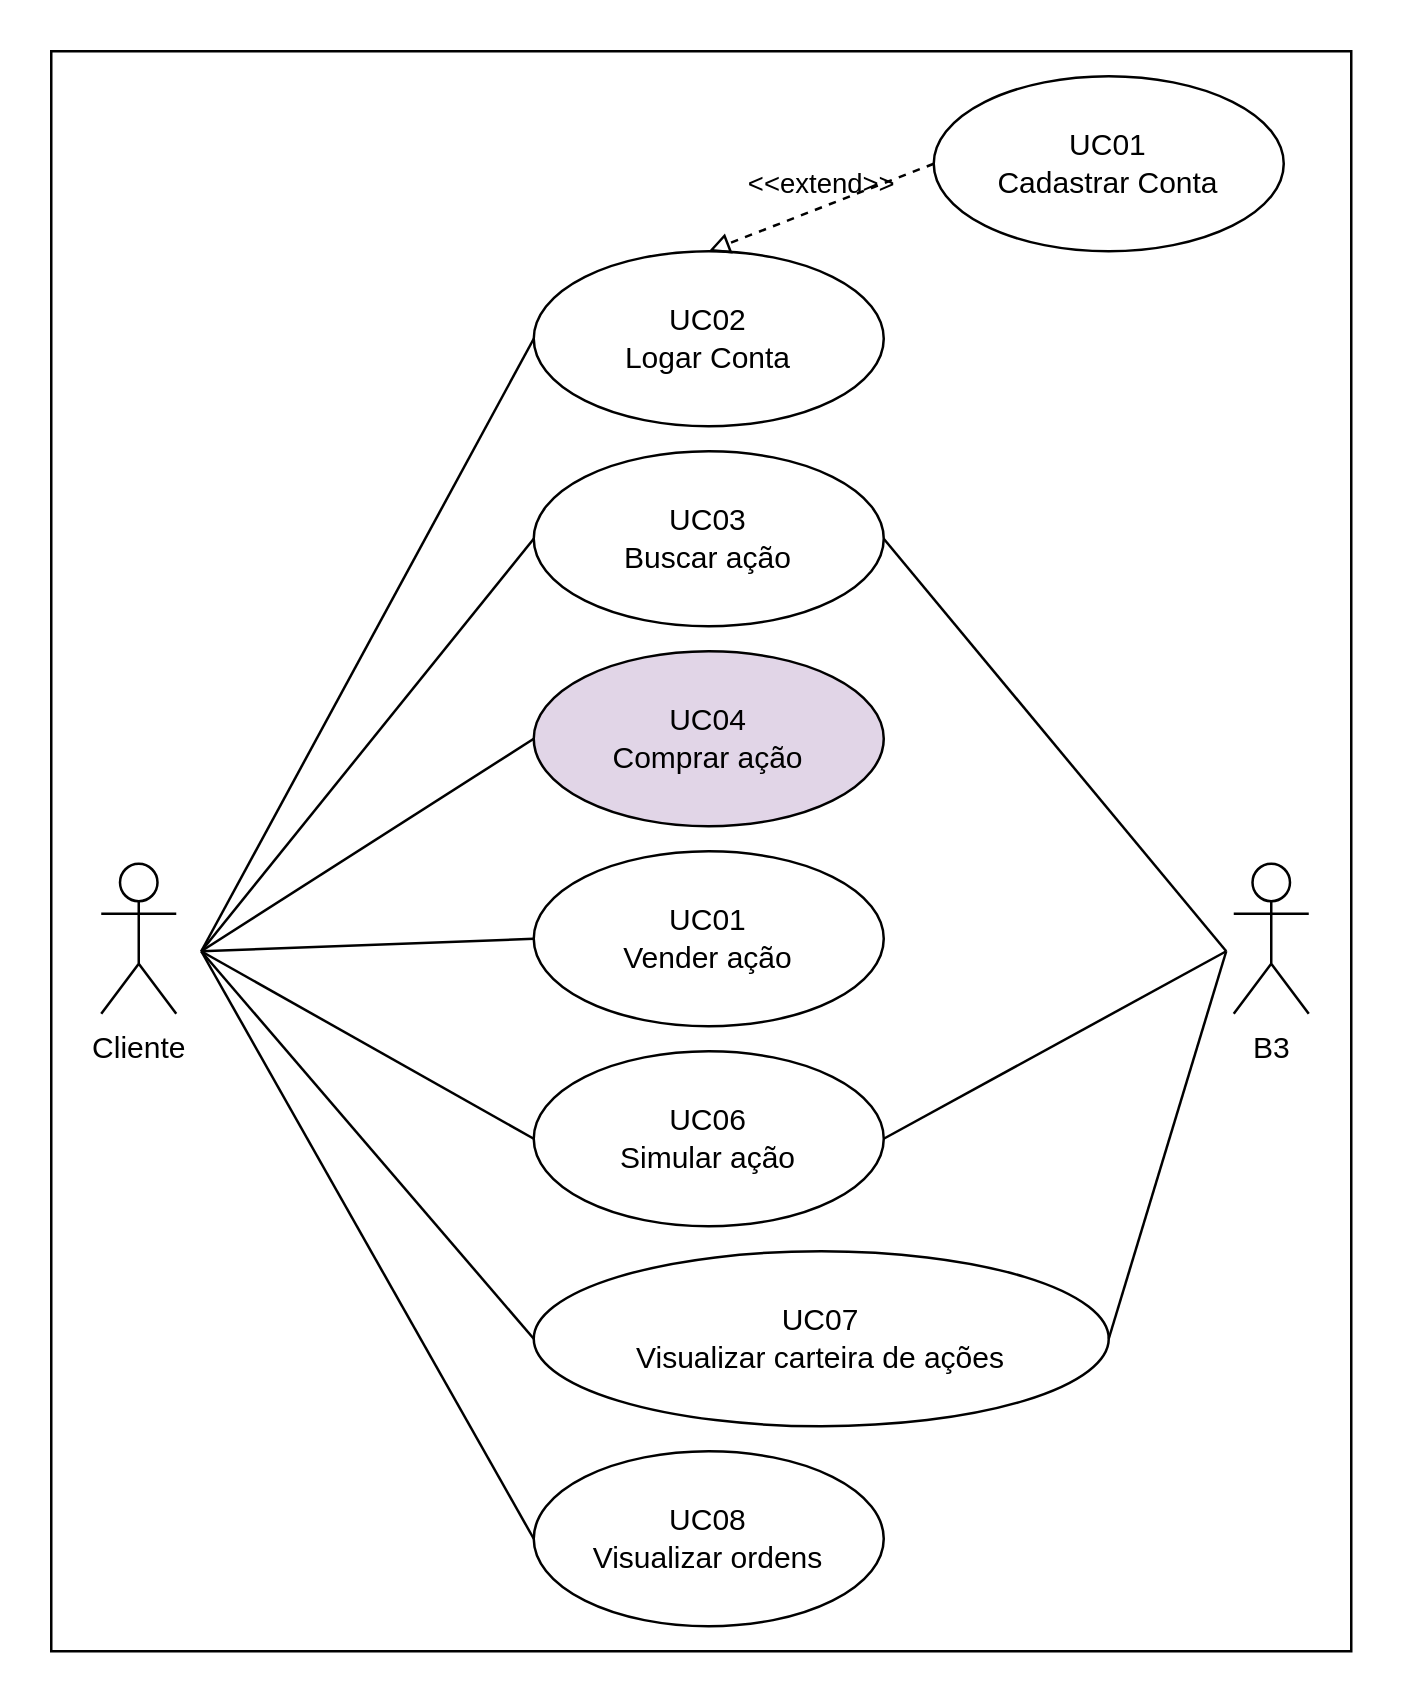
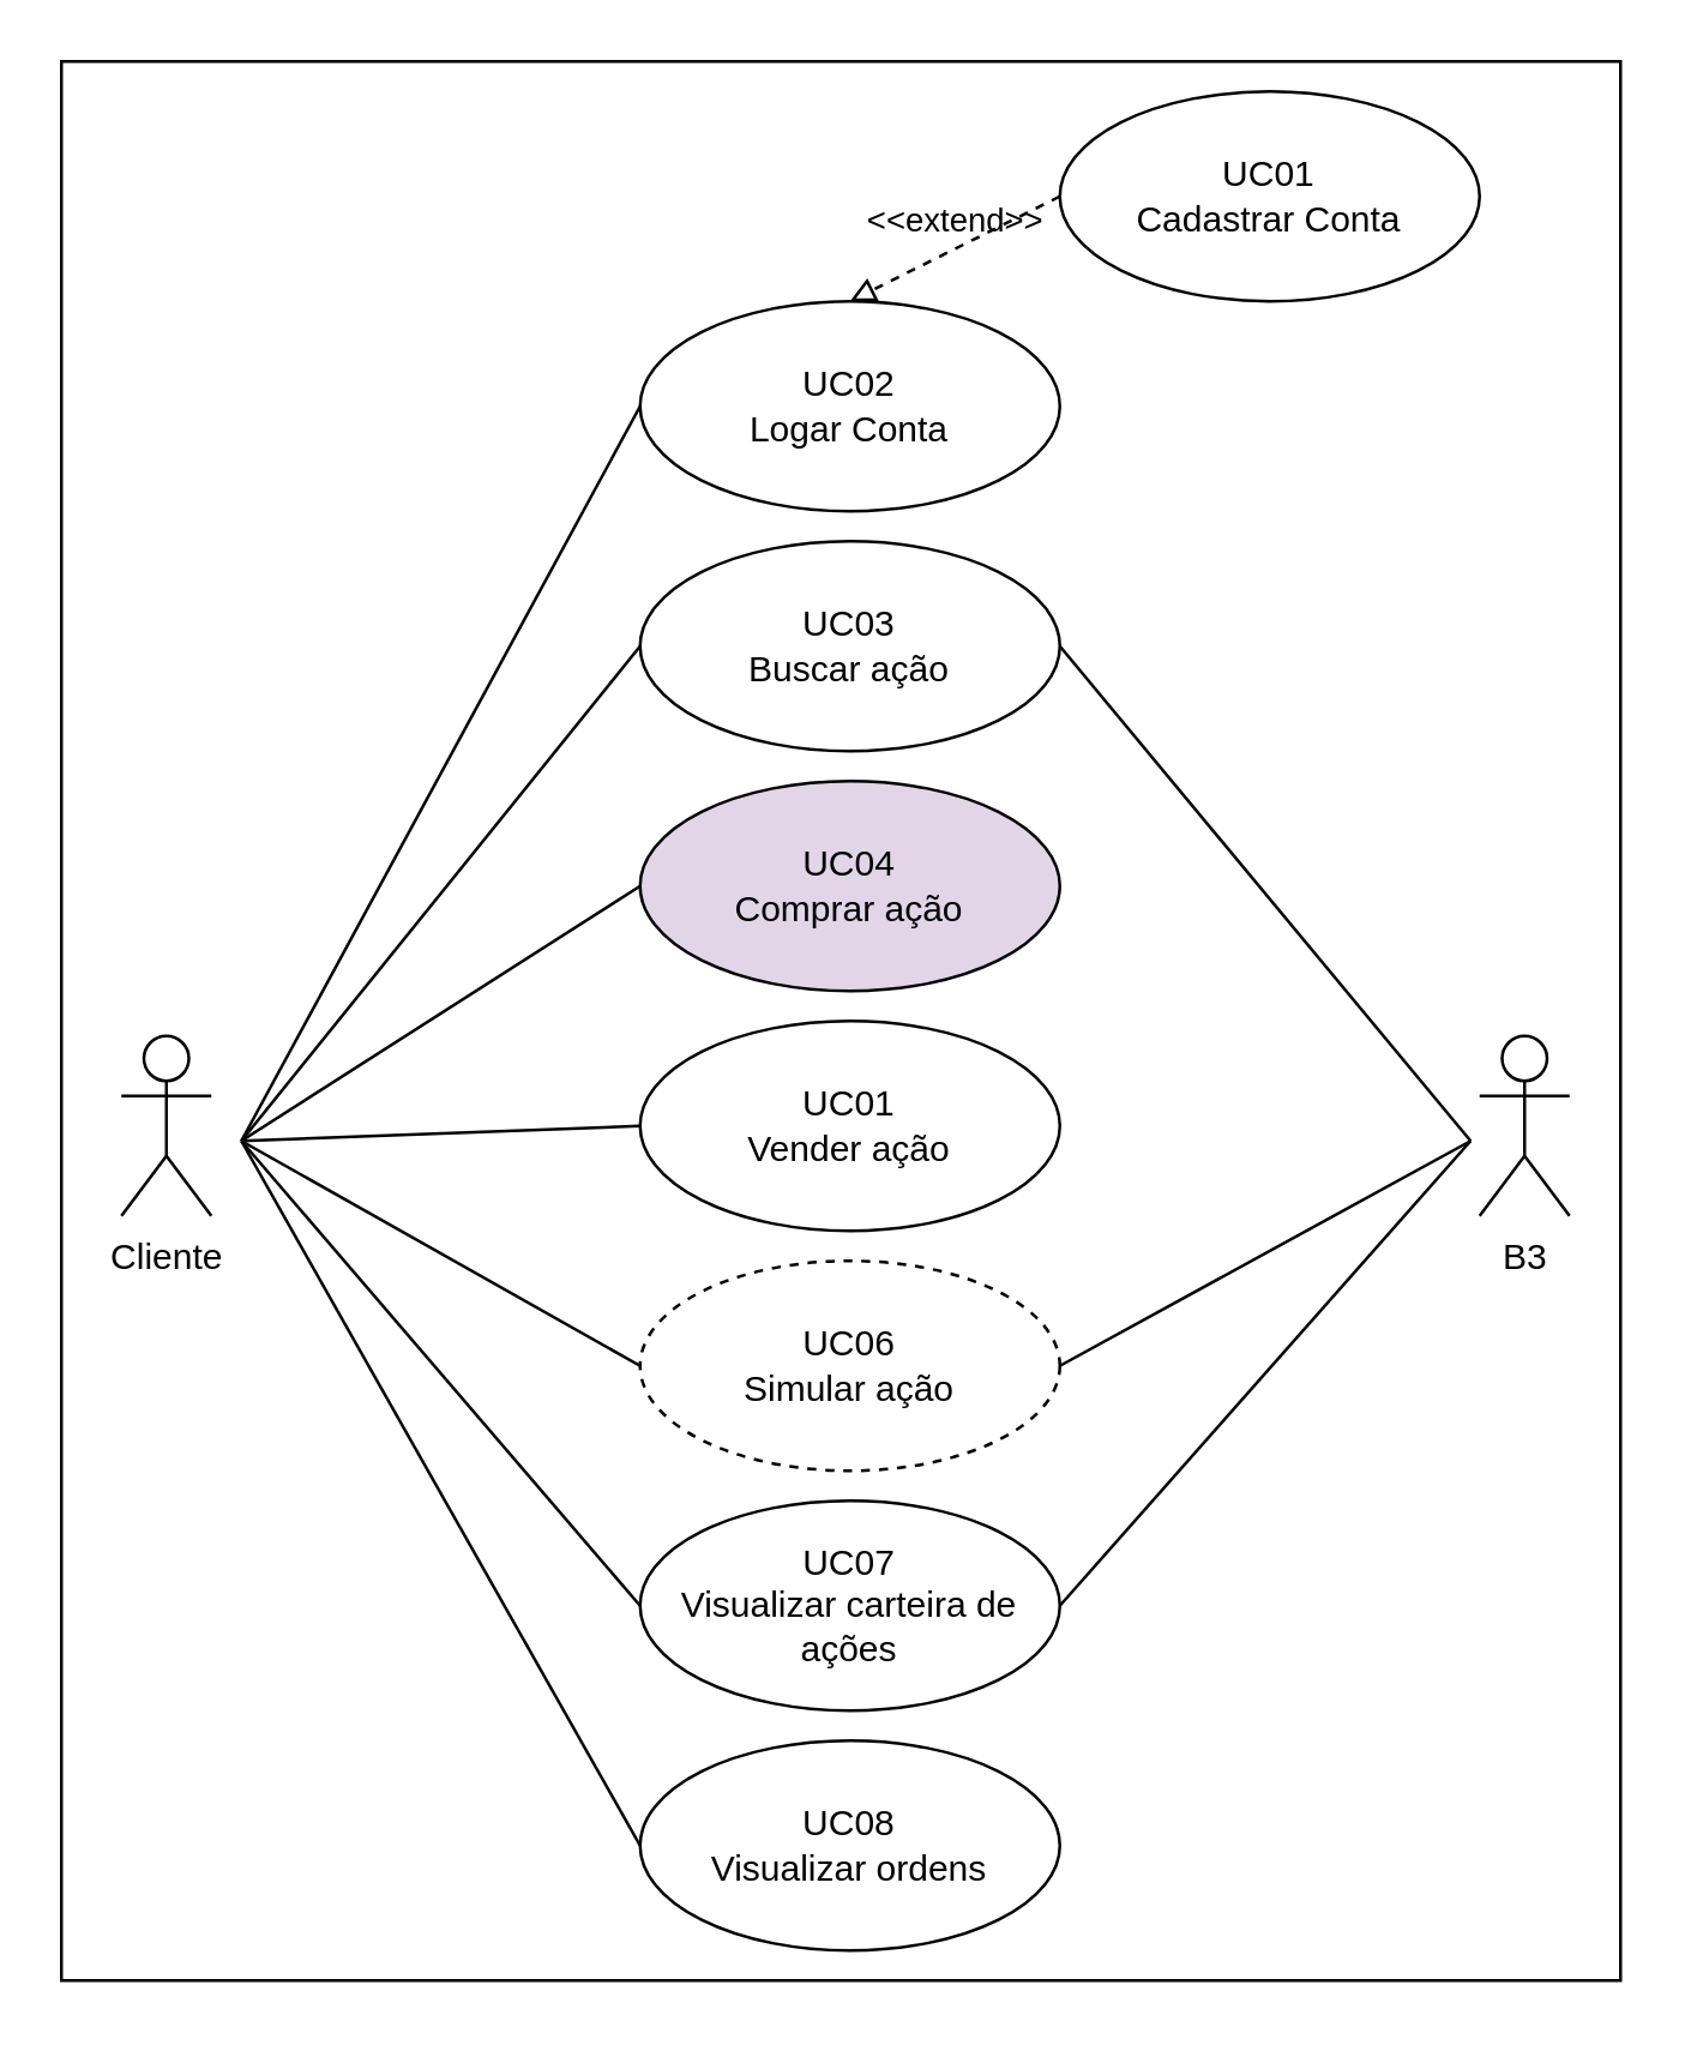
  <mxCell id="0" />
  <mxCell id="1" parent="0" />
  <mxCell id="2" value="" style="rounded=0;whiteSpace=wrap;html=1;" vertex="1" parent="1"><mxGeometry x="20" width="520" height="640" as="geometry" y="20" /></mxCell>
  <mxCell id="3" value="Cliente" style="shape=umlActor;verticalLabelPosition=bottom;verticalAlign=top;html=1;" parent="1" vertex="1"><mxGeometry x="40" y="345" width="30" height="60" as="geometry" /></mxCell>
- <mxCell id="4" value="UC01&lt;br&gt;&lt;div&gt;Cadastrar Conta&lt;/div&gt;" style="ellipse;whiteSpace=wrap;html=1;" vertex="1" parent="1"><mxGeometry x="373" y="30" width="140" height="70" as="geometry" /></mxCell>
+ <mxCell id="4" value="UC01&lt;br&gt;&lt;div&gt;Cadastrar Conta&lt;/div&gt;" style="ellipse;whiteSpace=wrap;html=1;" vertex="1" parent="1"><mxGeometry x="353" y="30" width="140" height="70" as="geometry" /></mxCell>
  <mxCell id="5" value="UC02&lt;br&gt;Logar Conta" style="ellipse;whiteSpace=wrap;html=1;" vertex="1" parent="1"><mxGeometry x="213" y="100" width="140" height="70" as="geometry" /></mxCell>
  <mxCell id="6" value="&lt;div&gt;UC03&lt;/div&gt;Buscar ação" style="ellipse;whiteSpace=wrap;html=1;" vertex="1" parent="1"><mxGeometry x="213" y="180" width="140" height="70" as="geometry" /></mxCell>
  <mxCell id="7" value="&lt;div&gt;UC04&lt;/div&gt;Comprar ação&lt;div&gt;&lt;/div&gt;" style="ellipse;whiteSpace=wrap;html=1;fillColor=#e1d5e7;" vertex="1" parent="1"><mxGeometry x="213" y="260" width="140" height="70" as="geometry" /></mxCell>
  <mxCell id="8" value="UC01&lt;div&gt;Vender ação&lt;/div&gt;&lt;div&gt;&lt;/div&gt;&lt;div&gt;&lt;/div&gt;" style="ellipse;whiteSpace=wrap;html=1;" vertex="1" parent="1"><mxGeometry x="213" y="340" width="140" height="70" as="geometry" /></mxCell>
- <mxCell id="9" value="UC06&lt;div&gt;Simular ação&lt;/div&gt;&lt;div&gt;&lt;/div&gt;&lt;div&gt;&lt;/div&gt;" style="ellipse;whiteSpace=wrap;html=1;" vertex="1" parent="1"><mxGeometry x="213" y="420" width="140" height="70" as="geometry" /></mxCell>
- <mxCell id="10" value="UC07&lt;div&gt;Visualizar carteira de ações&lt;/div&gt;&lt;div&gt;&lt;/div&gt;&lt;div&gt;&lt;/div&gt;" style="ellipse;whiteSpace=wrap;html=1;" vertex="1" parent="1"><mxGeometry x="213" y="500" width="230" height="70" as="geometry" /></mxCell>
+ <mxCell id="9" value="UC06&lt;div&gt;Simular ação&lt;/div&gt;&lt;div&gt;&lt;/div&gt;&lt;div&gt;&lt;/div&gt;" style="ellipse;whiteSpace=wrap;html=1;dashed=1;" vertex="1" parent="1"><mxGeometry x="213" y="420" width="140" height="70" as="geometry" /></mxCell>
+ <mxCell id="10" value="UC07&lt;div&gt;Visualizar carteira de ações&lt;/div&gt;&lt;div&gt;&lt;/div&gt;&lt;div&gt;&lt;/div&gt;" style="ellipse;whiteSpace=wrap;html=1;" vertex="1" parent="1"><mxGeometry x="213" y="500" width="140" height="70" as="geometry" /></mxCell>
  <mxCell id="11" value="UC08&lt;div&gt;Visualizar ordens&lt;/div&gt;&lt;div&gt;&lt;/div&gt;&lt;div&gt;&lt;/div&gt;" style="ellipse;whiteSpace=wrap;html=1;" vertex="1" parent="1"><mxGeometry x="213" y="580" width="140" height="70" as="geometry" /></mxCell>
  <mxCell id="12" value="B3" style="shape=umlActor;verticalLabelPosition=bottom;verticalAlign=top;html=1;" vertex="1" parent="1"><mxGeometry x="493" y="345" width="30" height="60" as="geometry" /></mxCell>
  <mxCell id="13" value="" style="endArrow=none;html=1;rounded=0;entryX=0;entryY=0.5;entryDx=0;entryDy=0;" edge="1" parent="1" target="5"><mxGeometry width="50" height="50" relative="1" as="geometry"><mxPoint x="80" y="380" as="sourcePoint" /><mxPoint x="200" y="140" as="targetPoint" /></mxGeometry></mxCell>
  <mxCell id="14" value="" style="endArrow=none;html=1;rounded=0;entryX=0;entryY=0.5;entryDx=0;entryDy=0;" edge="1" parent="1" target="6"><mxGeometry width="50" height="50" relative="1" as="geometry"><mxPoint x="80" y="380" as="sourcePoint" /><mxPoint x="140" y="450" as="targetPoint" /></mxGeometry></mxCell>
  <mxCell id="15" value="" style="endArrow=none;html=1;rounded=0;entryX=0;entryY=0.5;entryDx=0;entryDy=0;" edge="1" parent="1" target="7"><mxGeometry width="50" height="50" relative="1" as="geometry"><mxPoint x="80" y="380" as="sourcePoint" /><mxPoint x="170" y="350" as="targetPoint" /></mxGeometry></mxCell>
  <mxCell id="16" value="" style="endArrow=none;html=1;rounded=0;entryX=0;entryY=0.5;entryDx=0;entryDy=0;" edge="1" parent="1" target="8"><mxGeometry width="50" height="50" relative="1" as="geometry"><mxPoint x="80" y="380" as="sourcePoint" /><mxPoint x="180" y="380" as="targetPoint" /></mxGeometry></mxCell>
  <mxCell id="17" value="" style="endArrow=none;html=1;rounded=0;entryX=0;entryY=0.5;entryDx=0;entryDy=0;" edge="1" parent="1" target="9"><mxGeometry width="50" height="50" relative="1" as="geometry"><mxPoint x="80" y="380" as="sourcePoint" /><mxPoint x="170" y="440" as="targetPoint" /></mxGeometry></mxCell>
  <mxCell id="18" value="" style="endArrow=none;html=1;rounded=0;entryX=0;entryY=0.5;entryDx=0;entryDy=0;" edge="1" parent="1" target="10"><mxGeometry width="50" height="50" relative="1" as="geometry"><mxPoint x="80" y="380" as="sourcePoint" /><mxPoint x="190" y="460" as="targetPoint" /></mxGeometry></mxCell>
  <mxCell id="19" value="" style="endArrow=none;html=1;rounded=0;entryX=0;entryY=0.5;entryDx=0;entryDy=0;" edge="1" parent="1" target="11"><mxGeometry width="50" height="50" relative="1" as="geometry"><mxPoint x="80" y="380" as="sourcePoint" /><mxPoint x="160" y="550" as="targetPoint" /></mxGeometry></mxCell>
  <mxCell id="20" value="&amp;lt;&amp;lt;extend&amp;gt;&amp;gt;" style="html=1;verticalAlign=bottom;labelBackgroundColor=none;endArrow=block;endFill=0;dashed=1;rounded=0;exitX=0;exitY=0.5;exitDx=0;exitDy=0;entryX=0.5;entryY=0;entryDx=0;entryDy=0;" edge="1" parent="1" source="4" target="5"><mxGeometry width="160" relative="1" as="geometry"><mxPoint x="60" y="160" as="sourcePoint" /><mxPoint x="220" y="160" as="targetPoint" /></mxGeometry></mxCell>
  <mxCell id="21" value="" style="endArrow=none;html=1;rounded=0;exitX=1;exitY=0.5;exitDx=0;exitDy=0;" edge="1" parent="1" source="9"><mxGeometry width="50" height="50" relative="1" as="geometry"><mxPoint x="400" y="350" as="sourcePoint" /><mxPoint x="490" y="380" as="targetPoint" /></mxGeometry></mxCell>
  <mxCell id="22" value="" style="endArrow=none;html=1;rounded=0;exitX=1;exitY=0.5;exitDx=0;exitDy=0;" edge="1" parent="1" source="10"><mxGeometry width="50" height="50" relative="1" as="geometry"><mxPoint x="400" y="510" as="sourcePoint" /><mxPoint x="490" y="380" as="targetPoint" /></mxGeometry></mxCell>
  <mxCell id="23" value="" style="endArrow=none;html=1;rounded=0;exitX=1;exitY=0.5;exitDx=0;exitDy=0;" edge="1" parent="1" source="6"><mxGeometry width="50" height="50" relative="1" as="geometry"><mxPoint x="390" y="340" as="sourcePoint" /><mxPoint x="490" y="380" as="targetPoint" /></mxGeometry></mxCell>
